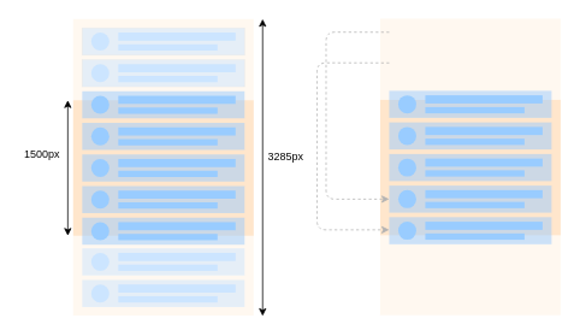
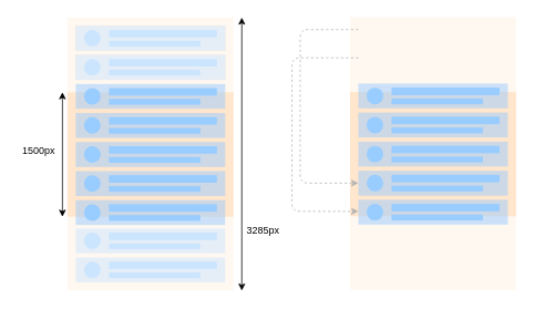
  <mxCell id="0" />
  <mxCell id="1" parent="0" />
  <mxCell id="2" value="" style="rounded=0;whiteSpace=wrap;html=1;strokeColor=none;fillColor=#ffe6cc;opacity=30;" parent="1" vertex="1"><mxGeometry x="421" y="20" width="200" height="328.5" as="geometry" /></mxCell>
  <mxCell id="3" value="" style="rounded=0;whiteSpace=wrap;html=1;strokeColor=none;fillColor=#ffe6cc;" parent="1" vertex="1"><mxGeometry x="421" y="110" width="200" height="150" as="geometry" /></mxCell>
  <mxCell id="4" value="" style="rounded=0;whiteSpace=wrap;html=1;strokeColor=none;fillColor=#ffe6cc;opacity=30;" parent="1" vertex="1"><mxGeometry x="80.67" y="20.5" width="200" height="328.5" as="geometry" /></mxCell>
  <mxCell id="5" value="" style="rounded=0;whiteSpace=wrap;html=1;strokeColor=none;fillColor=#ffe6cc;" parent="1" vertex="1"><mxGeometry x="80.67" y="110.5" width="200" height="150" as="geometry" /></mxCell>
  <mxCell id="6" value="" style="rounded=0;whiteSpace=wrap;html=1;fillColor=#CCE5FF;textOpacity=50;opacity=50;strokeColor=#E6E6E6;" parent="1" vertex="1"><mxGeometry x="90.67" y="30.5" width="180" height="30" as="geometry" /></mxCell>
  <mxCell id="7" value="" style="ellipse;whiteSpace=wrap;html=1;fillColor=#CCE5FF;strokeColor=none;" parent="1" vertex="1"><mxGeometry x="100.67" y="35.5" width="20" height="20" as="geometry" /></mxCell>
  <mxCell id="8" value="" style="rounded=0;whiteSpace=wrap;html=1;fillColor=#CCE5FF;strokeColor=none;" parent="1" vertex="1"><mxGeometry x="130.67" y="35.5" width="130" height="9" as="geometry" /></mxCell>
  <mxCell id="9" value="" style="rounded=0;whiteSpace=wrap;html=1;fillColor=#CCE5FF;strokeColor=none;" parent="1" vertex="1"><mxGeometry x="130.67" y="48.5" width="110" height="7" as="geometry" /></mxCell>
  <mxCell id="10" value="" style="rounded=0;whiteSpace=wrap;html=1;fillColor=#CCE5FF;textOpacity=50;opacity=50;strokeColor=#E6E6E6;" parent="1" vertex="1"><mxGeometry x="90.67" y="65.5" width="180" height="30" as="geometry" /></mxCell>
  <mxCell id="11" value="" style="ellipse;whiteSpace=wrap;html=1;fillColor=#CCE5FF;strokeColor=none;" parent="1" vertex="1"><mxGeometry x="100.67" y="70.5" width="20" height="20" as="geometry" /></mxCell>
  <mxCell id="12" value="" style="rounded=0;whiteSpace=wrap;html=1;fillColor=#CCE5FF;strokeColor=none;" parent="1" vertex="1"><mxGeometry x="130.67" y="70.5" width="130" height="9" as="geometry" /></mxCell>
  <mxCell id="13" value="" style="rounded=0;whiteSpace=wrap;html=1;fillColor=#CCE5FF;strokeColor=none;" parent="1" vertex="1"><mxGeometry x="130.67" y="83.5" width="110" height="7" as="geometry" /></mxCell>
  <mxCell id="14" value="" style="rounded=0;whiteSpace=wrap;html=1;fillColor=#99CCFF;textOpacity=50;opacity=50;strokeColor=none;" parent="1" vertex="1"><mxGeometry x="90.67" y="100.5" width="180" height="30" as="geometry" /></mxCell>
  <mxCell id="15" value="" style="ellipse;whiteSpace=wrap;html=1;fillColor=#99CCFF;strokeColor=none;" parent="1" vertex="1"><mxGeometry x="100.67" y="105.5" width="20" height="20" as="geometry" /></mxCell>
  <mxCell id="16" value="" style="rounded=0;whiteSpace=wrap;html=1;fillColor=#99CCFF;strokeColor=none;" parent="1" vertex="1"><mxGeometry x="130.67" y="105.5" width="130" height="9" as="geometry" /></mxCell>
  <mxCell id="17" value="" style="rounded=0;whiteSpace=wrap;html=1;fillColor=#99CCFF;strokeColor=none;" parent="1" vertex="1"><mxGeometry x="130.67" y="118.5" width="110" height="7" as="geometry" /></mxCell>
  <mxCell id="18" value="" style="rounded=0;whiteSpace=wrap;html=1;fillColor=#99CCFF;textOpacity=50;opacity=50;strokeColor=none;" parent="1" vertex="1"><mxGeometry x="90.67" y="135.5" width="180" height="30" as="geometry" /></mxCell>
  <mxCell id="19" value="" style="ellipse;whiteSpace=wrap;html=1;fillColor=#99CCFF;strokeColor=none;" parent="1" vertex="1"><mxGeometry x="100.67" y="140.5" width="20" height="20" as="geometry" /></mxCell>
  <mxCell id="20" value="" style="rounded=0;whiteSpace=wrap;html=1;fillColor=#99CCFF;strokeColor=none;" parent="1" vertex="1"><mxGeometry x="130.67" y="140.5" width="130" height="9" as="geometry" /></mxCell>
  <mxCell id="21" value="" style="rounded=0;whiteSpace=wrap;html=1;fillColor=#99CCFF;strokeColor=none;" parent="1" vertex="1"><mxGeometry x="130.67" y="153.5" width="110" height="7" as="geometry" /></mxCell>
  <mxCell id="22" value="" style="rounded=0;whiteSpace=wrap;html=1;fillColor=#99CCFF;textOpacity=50;opacity=50;strokeColor=none;" parent="1" vertex="1"><mxGeometry x="90.67" y="170.5" width="180" height="30" as="geometry" /></mxCell>
  <mxCell id="23" value="" style="ellipse;whiteSpace=wrap;html=1;fillColor=#99CCFF;strokeColor=none;" parent="1" vertex="1"><mxGeometry x="100.67" y="175.5" width="20" height="20" as="geometry" /></mxCell>
  <mxCell id="24" value="" style="rounded=0;whiteSpace=wrap;html=1;fillColor=#99CCFF;strokeColor=none;" parent="1" vertex="1"><mxGeometry x="130.67" y="175.5" width="130" height="9" as="geometry" /></mxCell>
  <mxCell id="25" value="" style="rounded=0;whiteSpace=wrap;html=1;fillColor=#99CCFF;strokeColor=none;" parent="1" vertex="1"><mxGeometry x="130.67" y="188.5" width="110" height="7" as="geometry" /></mxCell>
  <mxCell id="26" value="" style="rounded=0;whiteSpace=wrap;html=1;fillColor=#99CCFF;textOpacity=50;opacity=50;strokeColor=none;" parent="1" vertex="1"><mxGeometry x="90.67" y="205.5" width="180" height="30" as="geometry" /></mxCell>
  <mxCell id="27" value="" style="ellipse;whiteSpace=wrap;html=1;fillColor=#99CCFF;strokeColor=none;" parent="1" vertex="1"><mxGeometry x="100.67" y="210.5" width="20" height="20" as="geometry" /></mxCell>
  <mxCell id="28" value="" style="rounded=0;whiteSpace=wrap;html=1;fillColor=#99CCFF;strokeColor=none;" parent="1" vertex="1"><mxGeometry x="130.67" y="210.5" width="130" height="9" as="geometry" /></mxCell>
  <mxCell id="29" value="" style="rounded=0;whiteSpace=wrap;html=1;fillColor=#99CCFF;strokeColor=none;" parent="1" vertex="1"><mxGeometry x="130.67" y="223.5" width="110" height="7" as="geometry" /></mxCell>
  <mxCell id="30" value="" style="rounded=0;whiteSpace=wrap;html=1;fillColor=#99CCFF;textOpacity=50;opacity=50;strokeColor=none;" parent="1" vertex="1"><mxGeometry x="90.67" y="240.5" width="180" height="30" as="geometry" /></mxCell>
  <mxCell id="31" value="" style="ellipse;whiteSpace=wrap;html=1;fillColor=#99CCFF;strokeColor=none;" parent="1" vertex="1"><mxGeometry x="100.67" y="245.5" width="20" height="20" as="geometry" /></mxCell>
  <mxCell id="32" value="" style="rounded=0;whiteSpace=wrap;html=1;fillColor=#99CCFF;strokeColor=none;" parent="1" vertex="1"><mxGeometry x="130.67" y="245.5" width="130" height="9" as="geometry" /></mxCell>
  <mxCell id="33" value="" style="rounded=0;whiteSpace=wrap;html=1;fillColor=#99CCFF;strokeColor=none;" parent="1" vertex="1"><mxGeometry x="130.67" y="258.5" width="110" height="7" as="geometry" /></mxCell>
  <mxCell id="34" value="" style="rounded=0;whiteSpace=wrap;html=1;fillColor=#CCE5FF;textOpacity=50;opacity=50;strokeColor=none;" parent="1" vertex="1"><mxGeometry x="90.67" y="274.5" width="180" height="30" as="geometry" /></mxCell>
  <mxCell id="35" value="" style="ellipse;whiteSpace=wrap;html=1;fillColor=#CCE5FF;strokeColor=none;" parent="1" vertex="1"><mxGeometry x="100.67" y="279.5" width="20" height="20" as="geometry" /></mxCell>
  <mxCell id="36" value="" style="rounded=0;whiteSpace=wrap;html=1;fillColor=#CCE5FF;strokeColor=none;" parent="1" vertex="1"><mxGeometry x="130.67" y="279.5" width="130" height="9" as="geometry" /></mxCell>
  <mxCell id="37" value="" style="rounded=0;whiteSpace=wrap;html=1;fillColor=#CCE5FF;strokeColor=none;" parent="1" vertex="1"><mxGeometry x="130.67" y="292.5" width="110" height="7" as="geometry" /></mxCell>
  <mxCell id="38" value="" style="rounded=0;whiteSpace=wrap;html=1;fillColor=#CCE5FF;textOpacity=50;opacity=50;strokeColor=none;" parent="1" vertex="1"><mxGeometry x="90.67" y="309.5" width="180" height="30" as="geometry" /></mxCell>
  <mxCell id="39" value="" style="ellipse;whiteSpace=wrap;html=1;fillColor=#CCE5FF;strokeColor=none;" parent="1" vertex="1"><mxGeometry x="100.67" y="314.5" width="20" height="20" as="geometry" /></mxCell>
  <mxCell id="40" value="" style="rounded=0;whiteSpace=wrap;html=1;fillColor=#CCE5FF;strokeColor=none;" parent="1" vertex="1"><mxGeometry x="130.67" y="314.5" width="130" height="9" as="geometry" /></mxCell>
  <mxCell id="41" value="" style="rounded=0;whiteSpace=wrap;html=1;fillColor=#CCE5FF;strokeColor=none;" parent="1" vertex="1"><mxGeometry x="130.67" y="327.5" width="110" height="7" as="geometry" /></mxCell>
  <mxCell id="42" value="" style="endArrow=classic;startArrow=classic;html=1;" parent="1" edge="1"><mxGeometry width="50" height="50" relative="1" as="geometry"><mxPoint x="290.67" y="349.5" as="sourcePoint" /><mxPoint x="290.67" y="20.5" as="targetPoint" /></mxGeometry></mxCell>
- <mxCell id="43" value="3285px" style="text;html=1;align=center;verticalAlign=middle;resizable=0;points=[];autosize=1;" parent="1" vertex="1"><mxGeometry x="291" y="162.5" width="50" height="20" as="geometry" /></mxCell>
+ <mxCell id="43" value="3285px" style="text;html=1;align=center;verticalAlign=middle;resizable=0;points=[];autosize=1;" parent="1" vertex="1"><mxGeometry x="291" y="267.5" width="50" height="20" as="geometry" /></mxCell>
  <mxCell id="44" value="" style="endArrow=classic;startArrow=classic;html=1;" parent="1" edge="1"><mxGeometry width="50" height="50" relative="1" as="geometry"><mxPoint x="74.67" y="260.5" as="sourcePoint" /><mxPoint x="74.67" y="110.5" as="targetPoint" /></mxGeometry></mxCell>
- <mxCell id="45" value="1500px" style="text;html=1;align=center;verticalAlign=middle;resizable=0;points=[];autosize=1;" parent="1" vertex="1"><mxGeometry x="20.67" y="160.5" width="50" height="20" as="geometry" /></mxCell>
+ <mxCell id="45" value="1500px" style="text;html=1;align=center;verticalAlign=middle;resizable=0;points=[];autosize=1;" parent="1" vertex="1"><mxGeometry x="20.67" y="170.5" width="50" height="20" as="geometry" /></mxCell>
  <mxCell id="46" value="" style="rounded=0;whiteSpace=wrap;html=1;fillColor=#99CCFF;textOpacity=50;opacity=50;strokeColor=none;" parent="1" vertex="1"><mxGeometry x="431" y="100" width="180" height="30" as="geometry" /></mxCell>
  <mxCell id="47" value="" style="ellipse;whiteSpace=wrap;html=1;fillColor=#99CCFF;strokeColor=none;" parent="1" vertex="1"><mxGeometry x="441" y="105" width="20" height="20" as="geometry" /></mxCell>
  <mxCell id="48" value="" style="rounded=0;whiteSpace=wrap;html=1;fillColor=#99CCFF;strokeColor=none;" parent="1" vertex="1"><mxGeometry x="471" y="105" width="130" height="9" as="geometry" /></mxCell>
  <mxCell id="49" value="" style="rounded=0;whiteSpace=wrap;html=1;fillColor=#99CCFF;strokeColor=none;" parent="1" vertex="1"><mxGeometry x="471" y="118" width="110" height="7" as="geometry" /></mxCell>
  <mxCell id="50" value="" style="rounded=0;whiteSpace=wrap;html=1;fillColor=#99CCFF;textOpacity=50;opacity=50;strokeColor=none;" parent="1" vertex="1"><mxGeometry x="431" y="135" width="180" height="30" as="geometry" /></mxCell>
  <mxCell id="51" value="" style="ellipse;whiteSpace=wrap;html=1;fillColor=#99CCFF;strokeColor=none;" parent="1" vertex="1"><mxGeometry x="441" y="140" width="20" height="20" as="geometry" /></mxCell>
  <mxCell id="52" value="" style="rounded=0;whiteSpace=wrap;html=1;fillColor=#99CCFF;strokeColor=none;" parent="1" vertex="1"><mxGeometry x="471" y="140" width="130" height="9" as="geometry" /></mxCell>
  <mxCell id="53" value="" style="rounded=0;whiteSpace=wrap;html=1;fillColor=#99CCFF;strokeColor=none;" parent="1" vertex="1"><mxGeometry x="471" y="153" width="110" height="7" as="geometry" /></mxCell>
  <mxCell id="54" value="" style="rounded=0;whiteSpace=wrap;html=1;fillColor=#99CCFF;textOpacity=50;opacity=50;strokeColor=none;" parent="1" vertex="1"><mxGeometry x="431" y="170" width="180" height="30" as="geometry" /></mxCell>
  <mxCell id="55" value="" style="ellipse;whiteSpace=wrap;html=1;fillColor=#99CCFF;strokeColor=none;" parent="1" vertex="1"><mxGeometry x="441" y="175" width="20" height="20" as="geometry" /></mxCell>
  <mxCell id="56" value="" style="rounded=0;whiteSpace=wrap;html=1;fillColor=#99CCFF;strokeColor=none;" parent="1" vertex="1"><mxGeometry x="471" y="175" width="130" height="9" as="geometry" /></mxCell>
  <mxCell id="57" value="" style="rounded=0;whiteSpace=wrap;html=1;fillColor=#99CCFF;strokeColor=none;" parent="1" vertex="1"><mxGeometry x="471" y="188" width="110" height="7" as="geometry" /></mxCell>
  <mxCell id="58" value="" style="rounded=0;whiteSpace=wrap;html=1;fillColor=#99CCFF;textOpacity=50;opacity=50;strokeColor=none;" parent="1" vertex="1"><mxGeometry x="431" y="205" width="180" height="30" as="geometry" /></mxCell>
  <mxCell id="59" value="" style="ellipse;whiteSpace=wrap;html=1;fillColor=#99CCFF;strokeColor=none;" parent="1" vertex="1"><mxGeometry x="441" y="210" width="20" height="20" as="geometry" /></mxCell>
  <mxCell id="60" value="" style="rounded=0;whiteSpace=wrap;html=1;fillColor=#99CCFF;strokeColor=none;" parent="1" vertex="1"><mxGeometry x="471" y="210" width="130" height="9" as="geometry" /></mxCell>
  <mxCell id="61" value="" style="rounded=0;whiteSpace=wrap;html=1;fillColor=#99CCFF;strokeColor=none;" parent="1" vertex="1"><mxGeometry x="471" y="223" width="110" height="7" as="geometry" /></mxCell>
  <mxCell id="62" value="" style="rounded=0;whiteSpace=wrap;html=1;fillColor=#99CCFF;textOpacity=50;opacity=50;strokeColor=none;" parent="1" vertex="1"><mxGeometry x="431" y="240" width="180" height="30" as="geometry" /></mxCell>
  <mxCell id="63" value="" style="ellipse;whiteSpace=wrap;html=1;fillColor=#99CCFF;strokeColor=none;" parent="1" vertex="1"><mxGeometry x="441" y="245" width="20" height="20" as="geometry" /></mxCell>
  <mxCell id="64" value="" style="rounded=0;whiteSpace=wrap;html=1;fillColor=#99CCFF;strokeColor=none;" parent="1" vertex="1"><mxGeometry x="471" y="245" width="130" height="9" as="geometry" /></mxCell>
  <mxCell id="65" value="" style="rounded=0;whiteSpace=wrap;html=1;fillColor=#99CCFF;strokeColor=none;" parent="1" vertex="1"><mxGeometry x="471" y="258" width="110" height="7" as="geometry" /></mxCell>
  <mxCell id="66" value="" style="endArrow=classic;html=1;entryX=0;entryY=0.5;entryDx=0;entryDy=0;exitX=0.05;exitY=0.046;exitDx=0;exitDy=0;exitPerimeter=0;dashed=1;strokeColor=#B3B3B3;" parent="1" source="2" target="58" edge="1"><mxGeometry width="50" height="50" relative="1" as="geometry"><mxPoint x="331" y="133" as="sourcePoint" /><mxPoint x="381" y="83" as="targetPoint" /><Array as="points"><mxPoint x="361" y="35" /><mxPoint x="361" y="220" /></Array></mxGeometry></mxCell>
  <mxCell id="67" value="" style="endArrow=classic;html=1;entryX=0;entryY=0.5;entryDx=0;entryDy=0;exitX=0.05;exitY=0.046;exitDx=0;exitDy=0;exitPerimeter=0;dashed=1;strokeColor=#B3B3B3;" parent="1" edge="1"><mxGeometry width="50" height="50" relative="1" as="geometry"><mxPoint x="431" y="69.111" as="sourcePoint" /><mxPoint x="431" y="254" as="targetPoint" /><Array as="points"><mxPoint x="351" y="69" /><mxPoint x="351" y="254" /></Array></mxGeometry></mxCell>
